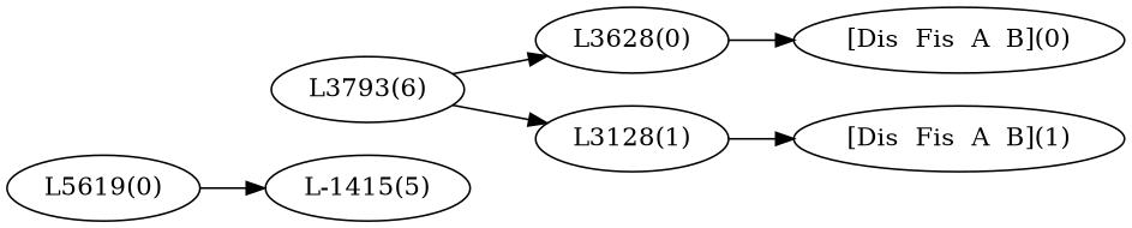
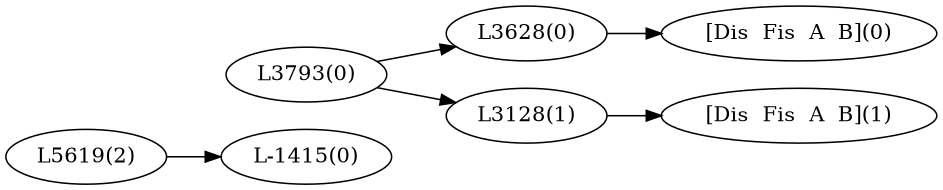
  digraph {
    rankdir=LR
-   "L5619(0)"
-   "L3793(0)" [label="L3793(6)"]
-   "L-1415(0)" [label="L-1415(5)"]
+   "L5619(0)" [label="L5619(2)"]
+   "L3793(0)"
+   "L-1415(0)"
    "L3628(0)"
    n5 [label="L3128(1)"]
    "[Dis  Fis  A  B](0)"
    "[Dis  Fis  A  B](1)"
    subgraph sub_1 {
      rank=min
      "L5619(0)"
    }
    subgraph sub_2 {
      rank=same
      "L3793(0)"
      "L-1415(0)"
    }
    subgraph sub_3 {
      rank=same
      "L3628(0)"
      n5
    }
    subgraph sub_4 {
      rank=max
      "[Dis  Fis  A  B](0)"
      "[Dis  Fis  A  B](1)"
    }
    "L5619(0)" -> "L-1415(0)"
    "L3793(0)" -> "L3628(0)"
    "L3793(0)" -> n5
    "L3628(0)" -> "[Dis  Fis  A  B](0)"
    n5 -> "[Dis  Fis  A  B](1)"
  }
